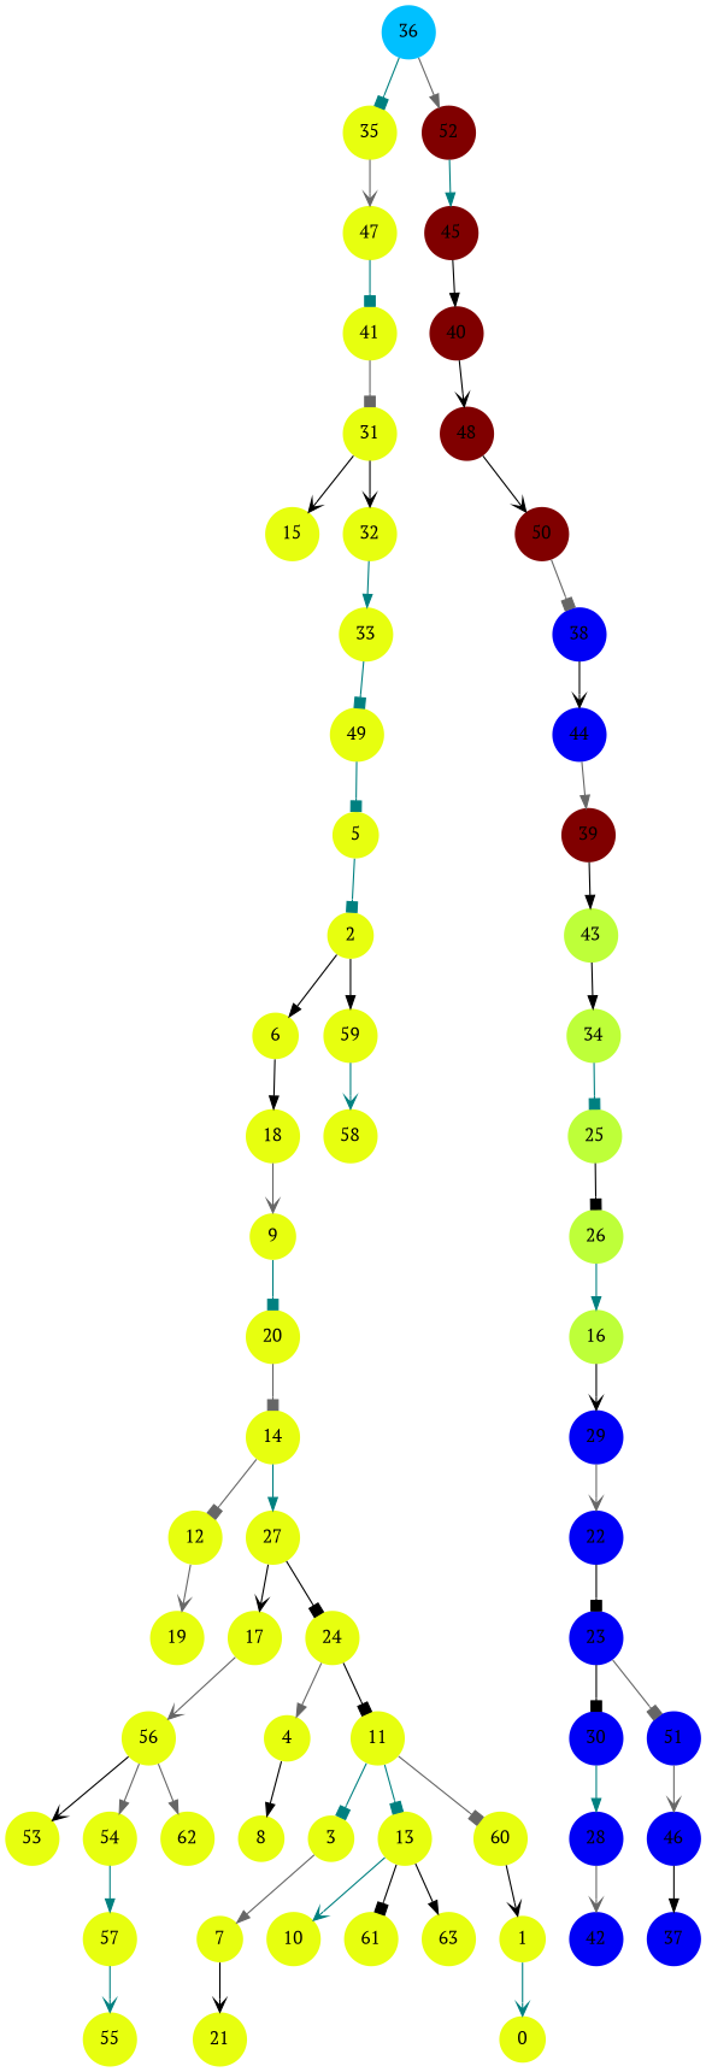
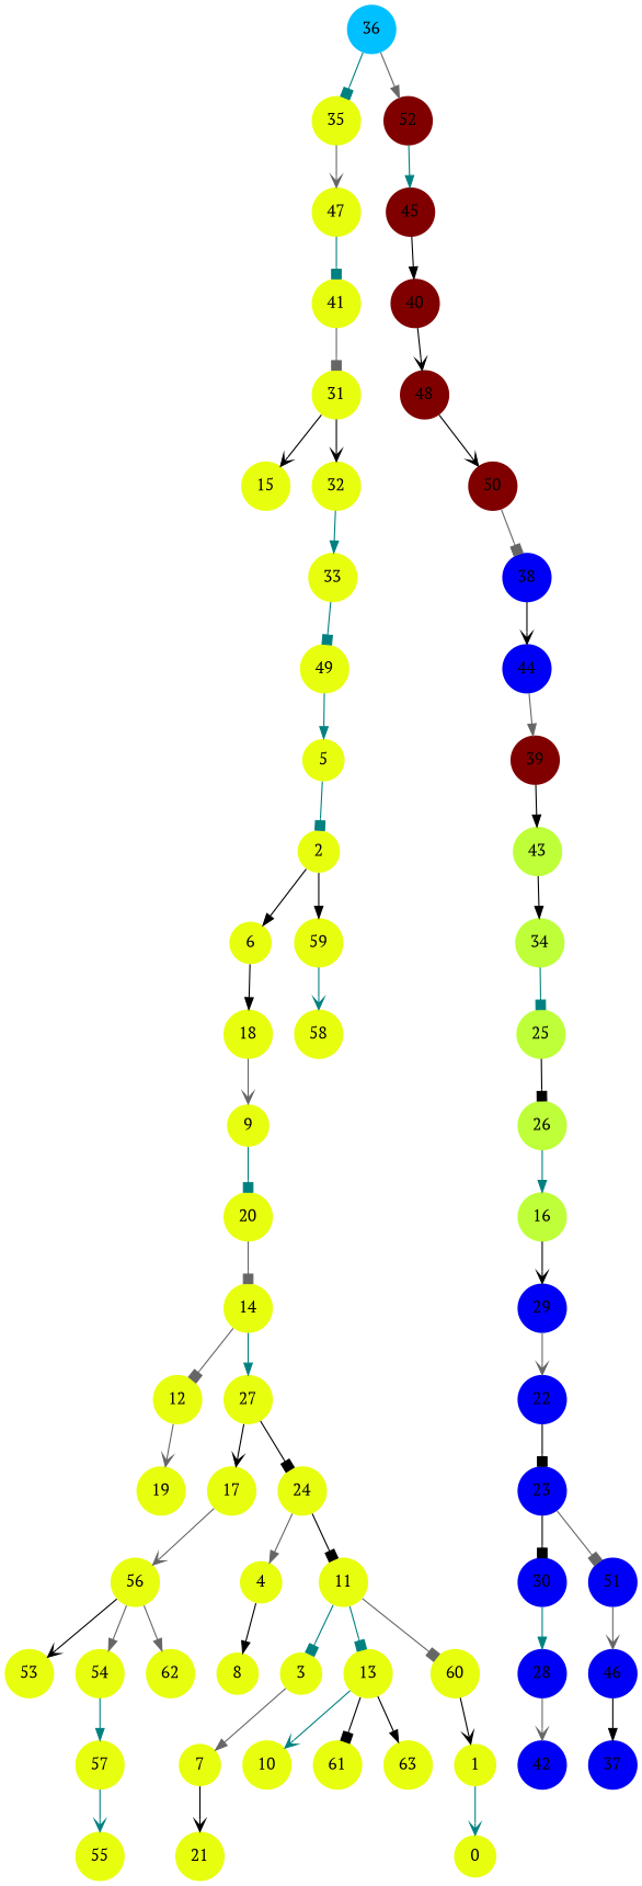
  digraph {
    fontname="PT Serif"
    node [fillcolor="#e7ff0f" fontname="PT Serif" penwidth=0 shape=circle style=filled]
    edge [arrowhead=vee color=black fontname="PT Serif"]
    1
    0
    2
    6
    59
    18
    58
    3
    7
    21
    4
    8
    5
    9
    20
    14
    11
    13
    60
    10
    61
    63
    12
    19
    27
    17
    24
    16 [fillcolor="#beff39"]
    29 [fillcolor="#0000f6"]
    22 [fillcolor="#0000f6"]
    56
    53
    54
    62
    23 [fillcolor="#0000f6"]
    30 [fillcolor="#0000f6"]
    51 [fillcolor="#0000f6"]
    28 [fillcolor="#0000f6"]
    46 [fillcolor="#0000f6"]
    25 [fillcolor="#beff39"]
    26 [fillcolor="#beff39"]
    42 [fillcolor="#0000f6"]
    31
    15
    32
    33
    49
    34 [fillcolor="#beff39"]
    35
    47
    41
    36 [fillcolor="#00c0ff"]
    52 [fillcolor="#800000"]
    45 [fillcolor="#800000"]
    37 [fillcolor="#0000f6"]
    38 [fillcolor="#0000f6"]
    44 [fillcolor="#0000f6"]
    39 [fillcolor="#800000"]
    43 [fillcolor="#beff39"]
    40 [fillcolor="#800000"]
    48 [fillcolor="#800000"]
    50 [fillcolor="#800000"]
    57
    55
    1 -> 0 [color=teal]
    2 -> 6 [arrowhead=normal]
    2 -> 59 [arrowhead=normal]
    6 -> 18 [arrowhead=normal]
    59 -> 58 [color=teal]
    18 -> 9 [color=gray40]
    3 -> 7 [arrowhead=normal color=gray40]
    7 -> 21
    4 -> 8 [arrowhead=normal]
    5 -> 2 [arrowhead=box color=teal]
    9 -> 20 [arrowhead=box color=teal]
    20 -> 14 [arrowhead=box color=gray40]
    14 -> 12 [arrowhead=box color=gray40]
    14 -> 27 [arrowhead=normal color=teal]
    11 -> 3 [arrowhead=box color=teal]
    11 -> 13 [arrowhead=box color=teal]
    11 -> 60 [arrowhead=box color=gray40]
    13 -> 10 [color=teal]
    13 -> 61 [arrowhead=box]
    13 -> 63 [arrowhead=normal]
    60 -> 1
    12 -> 19 [color=gray40]
    27 -> 17
    27 -> 24 [arrowhead=box]
    17 -> 56 [color=gray40]
    24 -> 4 [arrowhead=normal color=gray40]
    24 -> 11 [arrowhead=box]
    16 -> 29
    29 -> 22 [color=gray40]
    22 -> 23 [arrowhead=box]
    56 -> 53
    56 -> 54 [arrowhead=normal color=gray40]
    56 -> 62 [arrowhead=normal color=gray40]
    54 -> 57 [arrowhead=normal color=teal]
    23 -> 30 [arrowhead=box]
    23 -> 51 [arrowhead=box color=gray40]
    30 -> 28 [arrowhead=normal color=teal]
    51 -> 46 [color=gray40]
    28 -> 42 [color=gray40]
    46 -> 37 [arrowhead=normal]
    25 -> 26 [arrowhead=box]
    26 -> 16 [arrowhead=normal color=teal]
    31 -> 15
    31 -> 32
    32 -> 33 [arrowhead=normal color=teal]
    33 -> 49 [arrowhead=box color=teal]
-   49 -> 5 [arrowhead=box color=teal]
+   49 -> 5 [arrowhead=normal color=teal]
    34 -> 25 [arrowhead=box color=teal]
    35 -> 47 [color=gray40]
    47 -> 41 [arrowhead=box color=teal]
    41 -> 31 [arrowhead=box color=gray40]
    36 -> 35 [arrowhead=box color=teal]
    36 -> 52 [arrowhead=normal color=gray40]
    52 -> 45 [arrowhead=normal color=teal]
    45 -> 40 [arrowhead=normal]
    38 -> 44
    44 -> 39 [arrowhead=normal color=gray40]
    39 -> 43 [arrowhead=normal]
    43 -> 34 [arrowhead=normal]
    40 -> 48
    48 -> 50
    50 -> 38 [arrowhead=box color=gray40]
    57 -> 55 [color=teal]
  }
